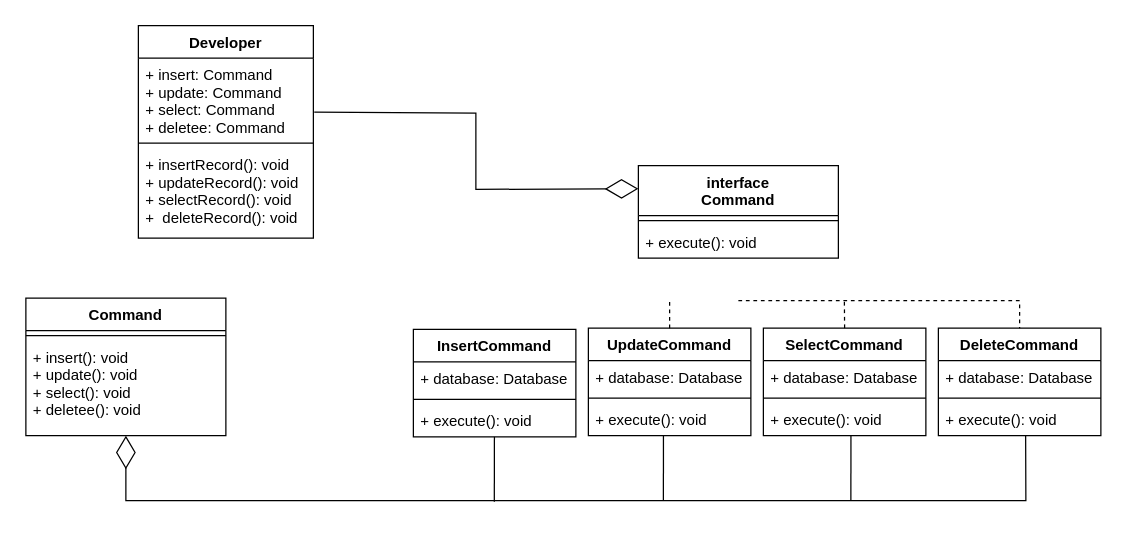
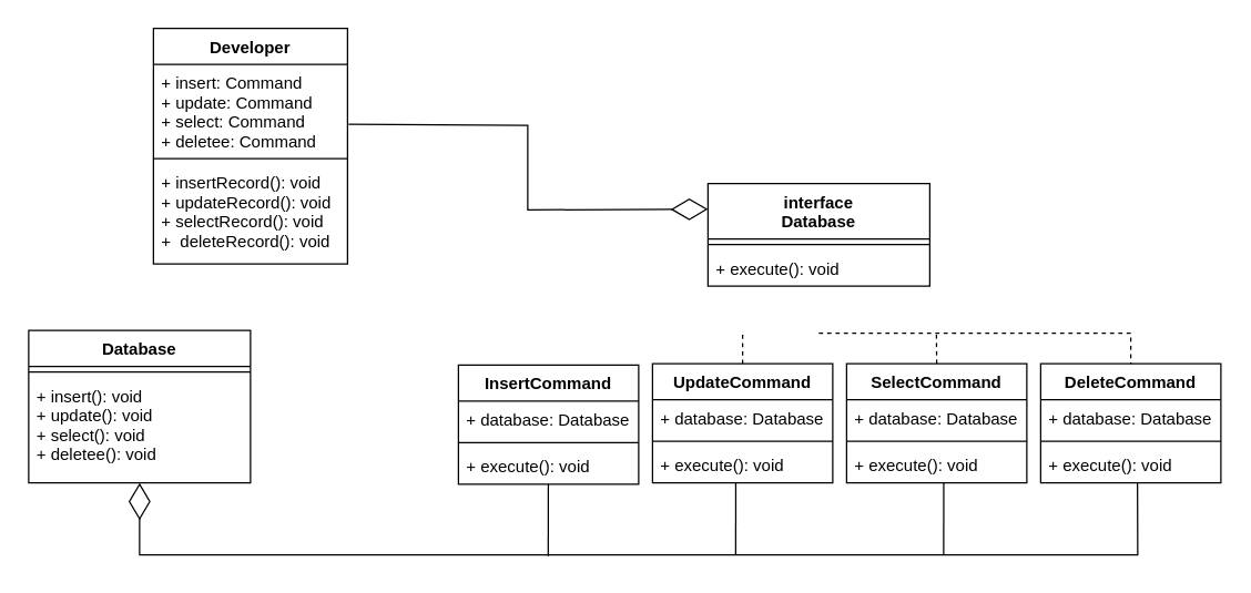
  <mxCell id="0" />
  <mxCell id="1" parent="0" />
- <mxCell id="2" value="Command" style="swimlane;fontStyle=1;align=center;verticalAlign=top;childLayout=stackLayout;horizontal=1;startSize=26;horizontalStack=0;resizeParent=1;resizeParentMax=0;resizeLast=0;collapsible=1;marginBottom=0;" vertex="1" parent="1"><mxGeometry x="20" y="238" width="160" height="110" as="geometry" /></mxCell>
+ <mxCell id="2" value="Database" style="swimlane;fontStyle=1;align=center;verticalAlign=top;childLayout=stackLayout;horizontal=1;startSize=26;horizontalStack=0;resizeParent=1;resizeParentMax=0;resizeLast=0;collapsible=1;marginBottom=0;" vertex="1" parent="1"><mxGeometry x="20" y="238" width="160" height="110" as="geometry" /></mxCell>
  <mxCell id="3" value="" style="line;strokeWidth=1;fillColor=none;align=left;verticalAlign=middle;spacingTop=-1;spacingLeft=3;spacingRight=3;rotatable=0;labelPosition=right;points=[];portConstraint=eastwest;strokeColor=inherit;" vertex="1" parent="2"><mxGeometry y="26" width="160" height="8" as="geometry" /></mxCell>
  <mxCell id="4" value="+ insert(): void&#10;+ update(): void&#10;+ select(): void&#10;+ deletee(): void" style="text;strokeColor=none;fillColor=none;align=left;verticalAlign=top;spacingLeft=4;spacingRight=4;overflow=hidden;rotatable=0;points=[[0,0.5],[1,0.5]];portConstraint=eastwest;" vertex="1" parent="2"><mxGeometry y="34" width="160" height="76" as="geometry" /></mxCell>
- <mxCell id="5" value="interface&#10;Command" style="swimlane;fontStyle=1;align=center;verticalAlign=top;childLayout=stackLayout;horizontal=1;startSize=40;horizontalStack=0;resizeParent=1;resizeParentMax=0;resizeLast=0;collapsible=1;marginBottom=0;" vertex="1" parent="1"><mxGeometry x="510" y="132" width="160" height="74" as="geometry" /></mxCell>
+ <mxCell id="5" value="interface&#10;Database" style="swimlane;fontStyle=1;align=center;verticalAlign=top;childLayout=stackLayout;horizontal=1;startSize=40;horizontalStack=0;resizeParent=1;resizeParentMax=0;resizeLast=0;collapsible=1;marginBottom=0;" vertex="1" parent="1"><mxGeometry x="510" y="132" width="160" height="74" as="geometry" /></mxCell>
  <mxCell id="6" value="" style="line;strokeWidth=1;fillColor=none;align=left;verticalAlign=middle;spacingTop=-1;spacingLeft=3;spacingRight=3;rotatable=0;labelPosition=right;points=[];portConstraint=eastwest;strokeColor=inherit;" vertex="1" parent="5"><mxGeometry y="40" width="160" height="8" as="geometry" /></mxCell>
  <mxCell id="7" value="+ execute(): void" style="text;strokeColor=none;fillColor=none;align=left;verticalAlign=top;spacingLeft=4;spacingRight=4;overflow=hidden;rotatable=0;points=[[0,0.5],[1,0.5]];portConstraint=eastwest;" vertex="1" parent="5"><mxGeometry y="48" width="160" height="26" as="geometry" /></mxCell>
  <mxCell id="8" value="InsertCommand" style="swimlane;fontStyle=1;align=center;verticalAlign=top;childLayout=stackLayout;horizontal=1;startSize=26;horizontalStack=0;resizeParent=1;resizeParentMax=0;resizeLast=0;collapsible=1;marginBottom=0;" vertex="1" parent="1"><mxGeometry x="330" y="263" width="130" height="86" as="geometry" /></mxCell>
  <mxCell id="9" value="+ database: Database" style="text;strokeColor=none;fillColor=none;align=left;verticalAlign=top;spacingLeft=4;spacingRight=4;overflow=hidden;rotatable=0;points=[[0,0.5],[1,0.5]];portConstraint=eastwest;" vertex="1" parent="8"><mxGeometry y="26" width="130" height="26" as="geometry" /></mxCell>
  <mxCell id="10" value="" style="line;strokeWidth=1;fillColor=none;align=left;verticalAlign=middle;spacingTop=-1;spacingLeft=3;spacingRight=3;rotatable=0;labelPosition=right;points=[];portConstraint=eastwest;strokeColor=inherit;" vertex="1" parent="8"><mxGeometry y="52" width="130" height="8" as="geometry" /></mxCell>
  <mxCell id="11" value="+ execute(): void" style="text;strokeColor=none;fillColor=none;align=left;verticalAlign=top;spacingLeft=4;spacingRight=4;overflow=hidden;rotatable=0;points=[[0,0.5],[1,0.5]];portConstraint=eastwest;" vertex="1" parent="8"><mxGeometry y="60" width="130" height="26" as="geometry" /></mxCell>
  <mxCell id="12" value="UpdateCommand" style="swimlane;fontStyle=1;align=center;verticalAlign=top;childLayout=stackLayout;horizontal=1;startSize=26;horizontalStack=0;resizeParent=1;resizeParentMax=0;resizeLast=0;collapsible=1;marginBottom=0;" vertex="1" parent="1"><mxGeometry x="470" y="262" width="130" height="86" as="geometry" /></mxCell>
  <mxCell id="13" value="+ database: Database" style="text;strokeColor=none;fillColor=none;align=left;verticalAlign=top;spacingLeft=4;spacingRight=4;overflow=hidden;rotatable=0;points=[[0,0.5],[1,0.5]];portConstraint=eastwest;" vertex="1" parent="12"><mxGeometry y="26" width="130" height="26" as="geometry" /></mxCell>
  <mxCell id="14" value="" style="line;strokeWidth=1;fillColor=none;align=left;verticalAlign=middle;spacingTop=-1;spacingLeft=3;spacingRight=3;rotatable=0;labelPosition=right;points=[];portConstraint=eastwest;strokeColor=inherit;" vertex="1" parent="12"><mxGeometry y="52" width="130" height="8" as="geometry" /></mxCell>
  <mxCell id="15" value="+ execute(): void" style="text;strokeColor=none;fillColor=none;align=left;verticalAlign=top;spacingLeft=4;spacingRight=4;overflow=hidden;rotatable=0;points=[[0,0.5],[1,0.5]];portConstraint=eastwest;" vertex="1" parent="12"><mxGeometry y="60" width="130" height="26" as="geometry" /></mxCell>
  <mxCell id="16" value="SelectCommand" style="swimlane;fontStyle=1;align=center;verticalAlign=top;childLayout=stackLayout;horizontal=1;startSize=26;horizontalStack=0;resizeParent=1;resizeParentMax=0;resizeLast=0;collapsible=1;marginBottom=0;" vertex="1" parent="1"><mxGeometry x="610" y="262" width="130" height="86" as="geometry" /></mxCell>
  <mxCell id="17" value="+ database: Database" style="text;strokeColor=none;fillColor=none;align=left;verticalAlign=top;spacingLeft=4;spacingRight=4;overflow=hidden;rotatable=0;points=[[0,0.5],[1,0.5]];portConstraint=eastwest;" vertex="1" parent="16"><mxGeometry y="26" width="130" height="26" as="geometry" /></mxCell>
  <mxCell id="18" value="" style="line;strokeWidth=1;fillColor=none;align=left;verticalAlign=middle;spacingTop=-1;spacingLeft=3;spacingRight=3;rotatable=0;labelPosition=right;points=[];portConstraint=eastwest;strokeColor=inherit;" vertex="1" parent="16"><mxGeometry y="52" width="130" height="8" as="geometry" /></mxCell>
  <mxCell id="19" value="+ execute(): void" style="text;strokeColor=none;fillColor=none;align=left;verticalAlign=top;spacingLeft=4;spacingRight=4;overflow=hidden;rotatable=0;points=[[0,0.5],[1,0.5]];portConstraint=eastwest;" vertex="1" parent="16"><mxGeometry y="60" width="130" height="26" as="geometry" /></mxCell>
  <mxCell id="20" value="DeleteCommand" style="swimlane;fontStyle=1;align=center;verticalAlign=top;childLayout=stackLayout;horizontal=1;startSize=26;horizontalStack=0;resizeParent=1;resizeParentMax=0;resizeLast=0;collapsible=1;marginBottom=0;" vertex="1" parent="1"><mxGeometry x="750" y="262" width="130" height="86" as="geometry" /></mxCell>
  <mxCell id="21" value="+ database: Database" style="text;strokeColor=none;fillColor=none;align=left;verticalAlign=top;spacingLeft=4;spacingRight=4;overflow=hidden;rotatable=0;points=[[0,0.5],[1,0.5]];portConstraint=eastwest;" vertex="1" parent="20"><mxGeometry y="26" width="130" height="26" as="geometry" /></mxCell>
  <mxCell id="22" value="" style="line;strokeWidth=1;fillColor=none;align=left;verticalAlign=middle;spacingTop=-1;spacingLeft=3;spacingRight=3;rotatable=0;labelPosition=right;points=[];portConstraint=eastwest;strokeColor=inherit;" vertex="1" parent="20"><mxGeometry y="52" width="130" height="8" as="geometry" /></mxCell>
  <mxCell id="23" value="+ execute(): void" style="text;strokeColor=none;fillColor=none;align=left;verticalAlign=top;spacingLeft=4;spacingRight=4;overflow=hidden;rotatable=0;points=[[0,0.5],[1,0.5]];portConstraint=eastwest;" vertex="1" parent="20"><mxGeometry y="60" width="130" height="26" as="geometry" /></mxCell>
  <mxCell id="24" value="Developer" style="swimlane;fontStyle=1;align=center;verticalAlign=top;childLayout=stackLayout;horizontal=1;startSize=26;horizontalStack=0;resizeParent=1;resizeParentMax=0;resizeLast=0;collapsible=1;marginBottom=0;" vertex="1" parent="1"><mxGeometry x="110" y="20" width="140" height="170" as="geometry" /></mxCell>
  <mxCell id="25" value="+ insert: Command&#10;+ update: Command&#10;+ select: Command&#10;+ deletee: Command" style="text;strokeColor=none;fillColor=none;align=left;verticalAlign=top;spacingLeft=4;spacingRight=4;overflow=hidden;rotatable=0;points=[[0,0.5],[1,0.5]];portConstraint=eastwest;" vertex="1" parent="24"><mxGeometry y="26" width="140" height="64" as="geometry" /></mxCell>
  <mxCell id="26" value="" style="line;strokeWidth=1;fillColor=none;align=left;verticalAlign=middle;spacingTop=-1;spacingLeft=3;spacingRight=3;rotatable=0;labelPosition=right;points=[];portConstraint=eastwest;strokeColor=inherit;" vertex="1" parent="24"><mxGeometry y="90" width="140" height="8" as="geometry" /></mxCell>
  <mxCell id="27" value="+ insertRecord(): void&#10;+ updateRecord(): void&#10;+ selectRecord(): void&#10;+  deleteRecord(): void" style="text;strokeColor=none;fillColor=none;align=left;verticalAlign=top;spacingLeft=4;spacingRight=4;overflow=hidden;rotatable=0;points=[[0,0.5],[1,0.5]];portConstraint=eastwest;" vertex="1" parent="24"><mxGeometry y="98" width="140" height="72" as="geometry" /></mxCell>
  <mxCell id="28" value="" style="endArrow=none;dashed=1;html=1;rounded=0;entryX=0.5;entryY=0;entryDx=0;entryDy=0;" edge="1" parent="1" target="20"><mxGeometry width="50" height="50" relative="1" as="geometry"><mxPoint x="590" y="240" as="sourcePoint" /><mxPoint x="640" y="230" as="targetPoint" /><Array as="points"><mxPoint x="815" y="240" /></Array></mxGeometry></mxCell>
  <mxCell id="29" value="" style="endArrow=none;dashed=1;html=1;rounded=0;exitX=0.5;exitY=0;exitDx=0;exitDy=0;" edge="1" parent="1" source="12"><mxGeometry width="50" height="50" relative="1" as="geometry"><mxPoint x="570" y="320" as="sourcePoint" /><mxPoint x="535" y="240" as="targetPoint" /></mxGeometry></mxCell>
  <mxCell id="30" value="" style="endArrow=none;dashed=1;html=1;rounded=0;exitX=0.5;exitY=0;exitDx=0;exitDy=0;" edge="1" parent="1" source="16"><mxGeometry width="50" height="50" relative="1" as="geometry"><mxPoint x="674.8" y="263" as="sourcePoint" /><mxPoint x="674.8" y="241" as="targetPoint" /></mxGeometry></mxCell>
  <mxCell id="31" value="" style="endArrow=none;html=1;rounded=0;entryX=0.539;entryY=1.007;entryDx=0;entryDy=0;entryPerimeter=0;" edge="1" parent="1"><mxGeometry width="50" height="50" relative="1" as="geometry"><mxPoint x="530" y="400" as="sourcePoint" /><mxPoint x="530.07" y="348.182" as="targetPoint" /></mxGeometry></mxCell>
  <mxCell id="32" value="" style="endArrow=none;html=1;rounded=0;entryX=0.539;entryY=1.007;entryDx=0;entryDy=0;entryPerimeter=0;" edge="1" parent="1"><mxGeometry width="50" height="50" relative="1" as="geometry"><mxPoint x="394.76" y="400.82" as="sourcePoint" /><mxPoint x="394.83" y="349.002" as="targetPoint" /></mxGeometry></mxCell>
  <mxCell id="33" value="" style="endArrow=none;html=1;rounded=0;entryX=0.539;entryY=1.007;entryDx=0;entryDy=0;entryPerimeter=0;" edge="1" parent="1"><mxGeometry width="50" height="50" relative="1" as="geometry"><mxPoint x="680" y="399.82" as="sourcePoint" /><mxPoint x="680.07" y="348.002" as="targetPoint" /></mxGeometry></mxCell>
  <mxCell id="34" value="" style="endArrow=diamondThin;endFill=0;endSize=24;html=1;rounded=0;entryX=0;entryY=0.25;entryDx=0;entryDy=0;exitX=1.005;exitY=0.674;exitDx=0;exitDy=0;exitPerimeter=0;" edge="1" parent="1" source="25" target="5"><mxGeometry width="160" relative="1" as="geometry"><mxPoint x="250" y="80" as="sourcePoint" /><mxPoint x="410" y="80" as="targetPoint" /><Array as="points"><mxPoint x="380" y="90" /><mxPoint x="380" y="151" /></Array></mxGeometry></mxCell>
  <mxCell id="35" value="" style="endArrow=diamondThin;endFill=0;endSize=24;html=1;rounded=0;exitX=0.537;exitY=1.006;exitDx=0;exitDy=0;exitPerimeter=0;entryX=0.5;entryY=1;entryDx=0;entryDy=0;" edge="1" parent="1" source="23" target="2"><mxGeometry width="160" relative="1" as="geometry"><mxPoint x="820.46" y="348.468" as="sourcePoint" /><mxPoint x="100" y="350" as="targetPoint" /><Array as="points"><mxPoint x="820" y="400" /><mxPoint x="100" y="400" /></Array></mxGeometry></mxCell>
